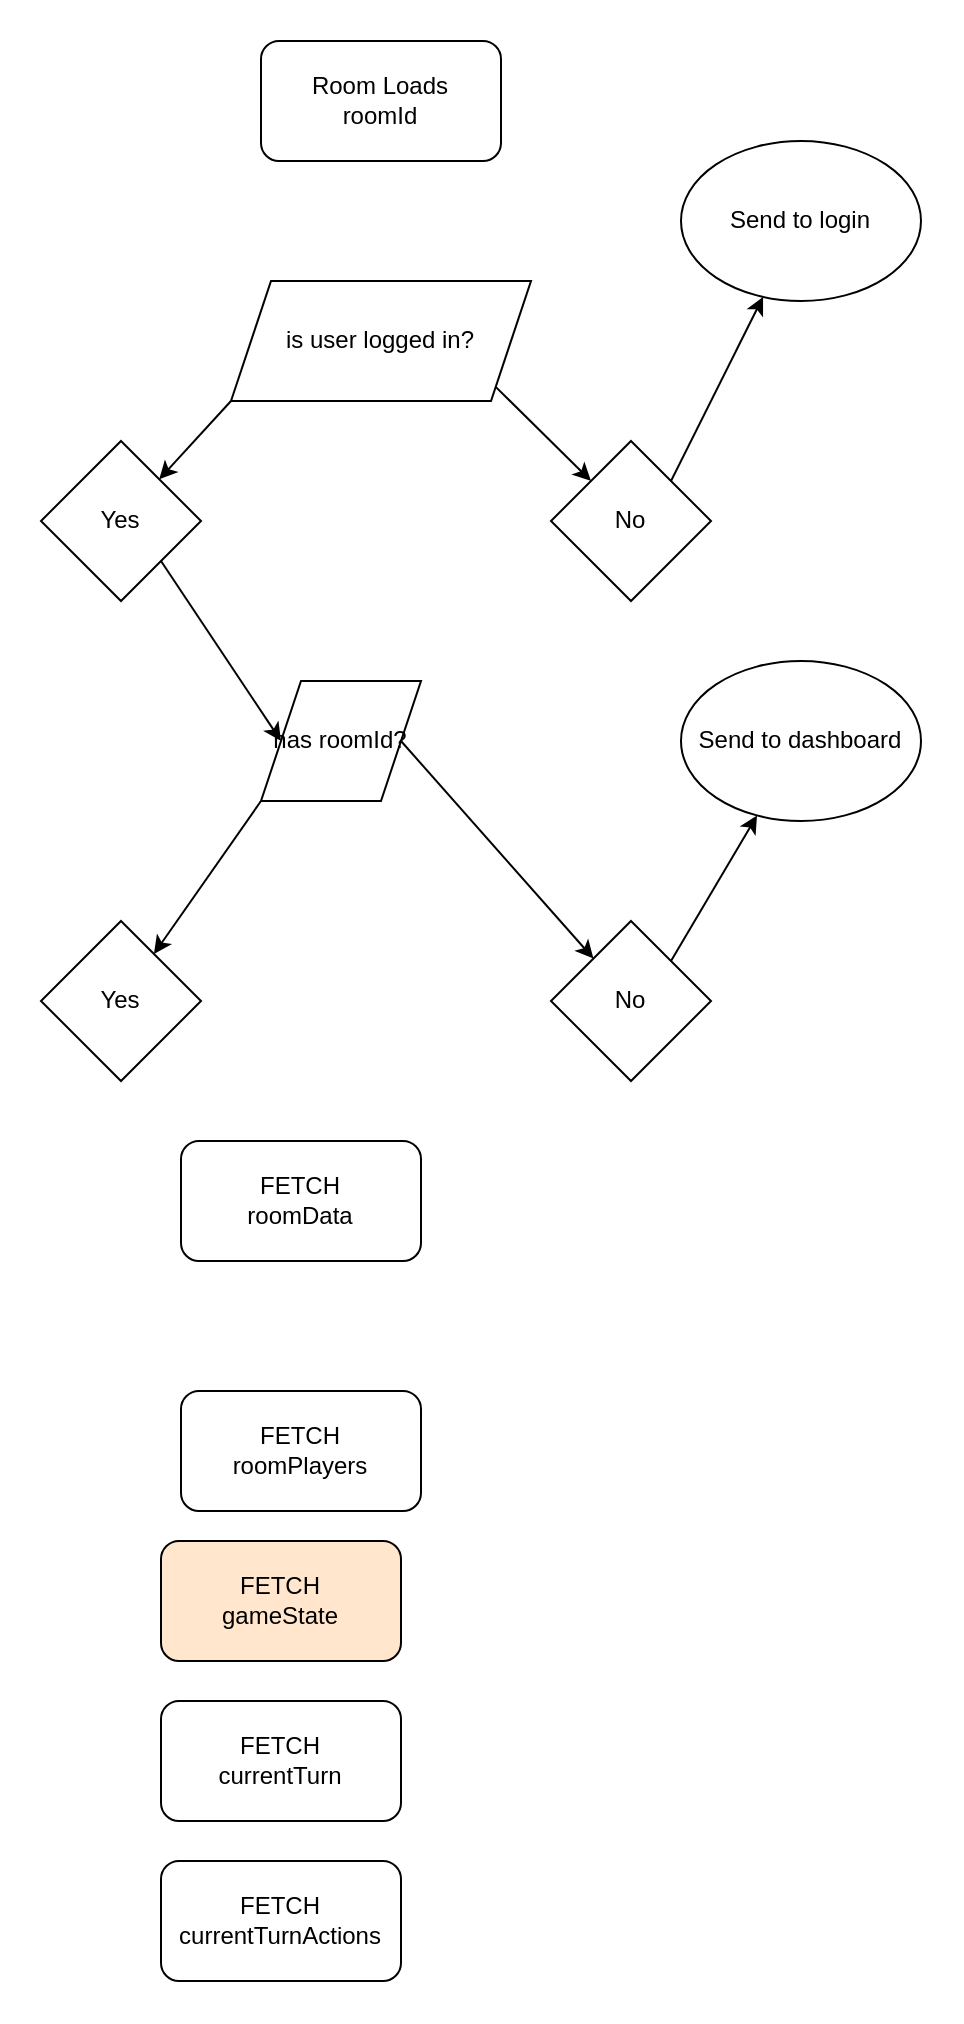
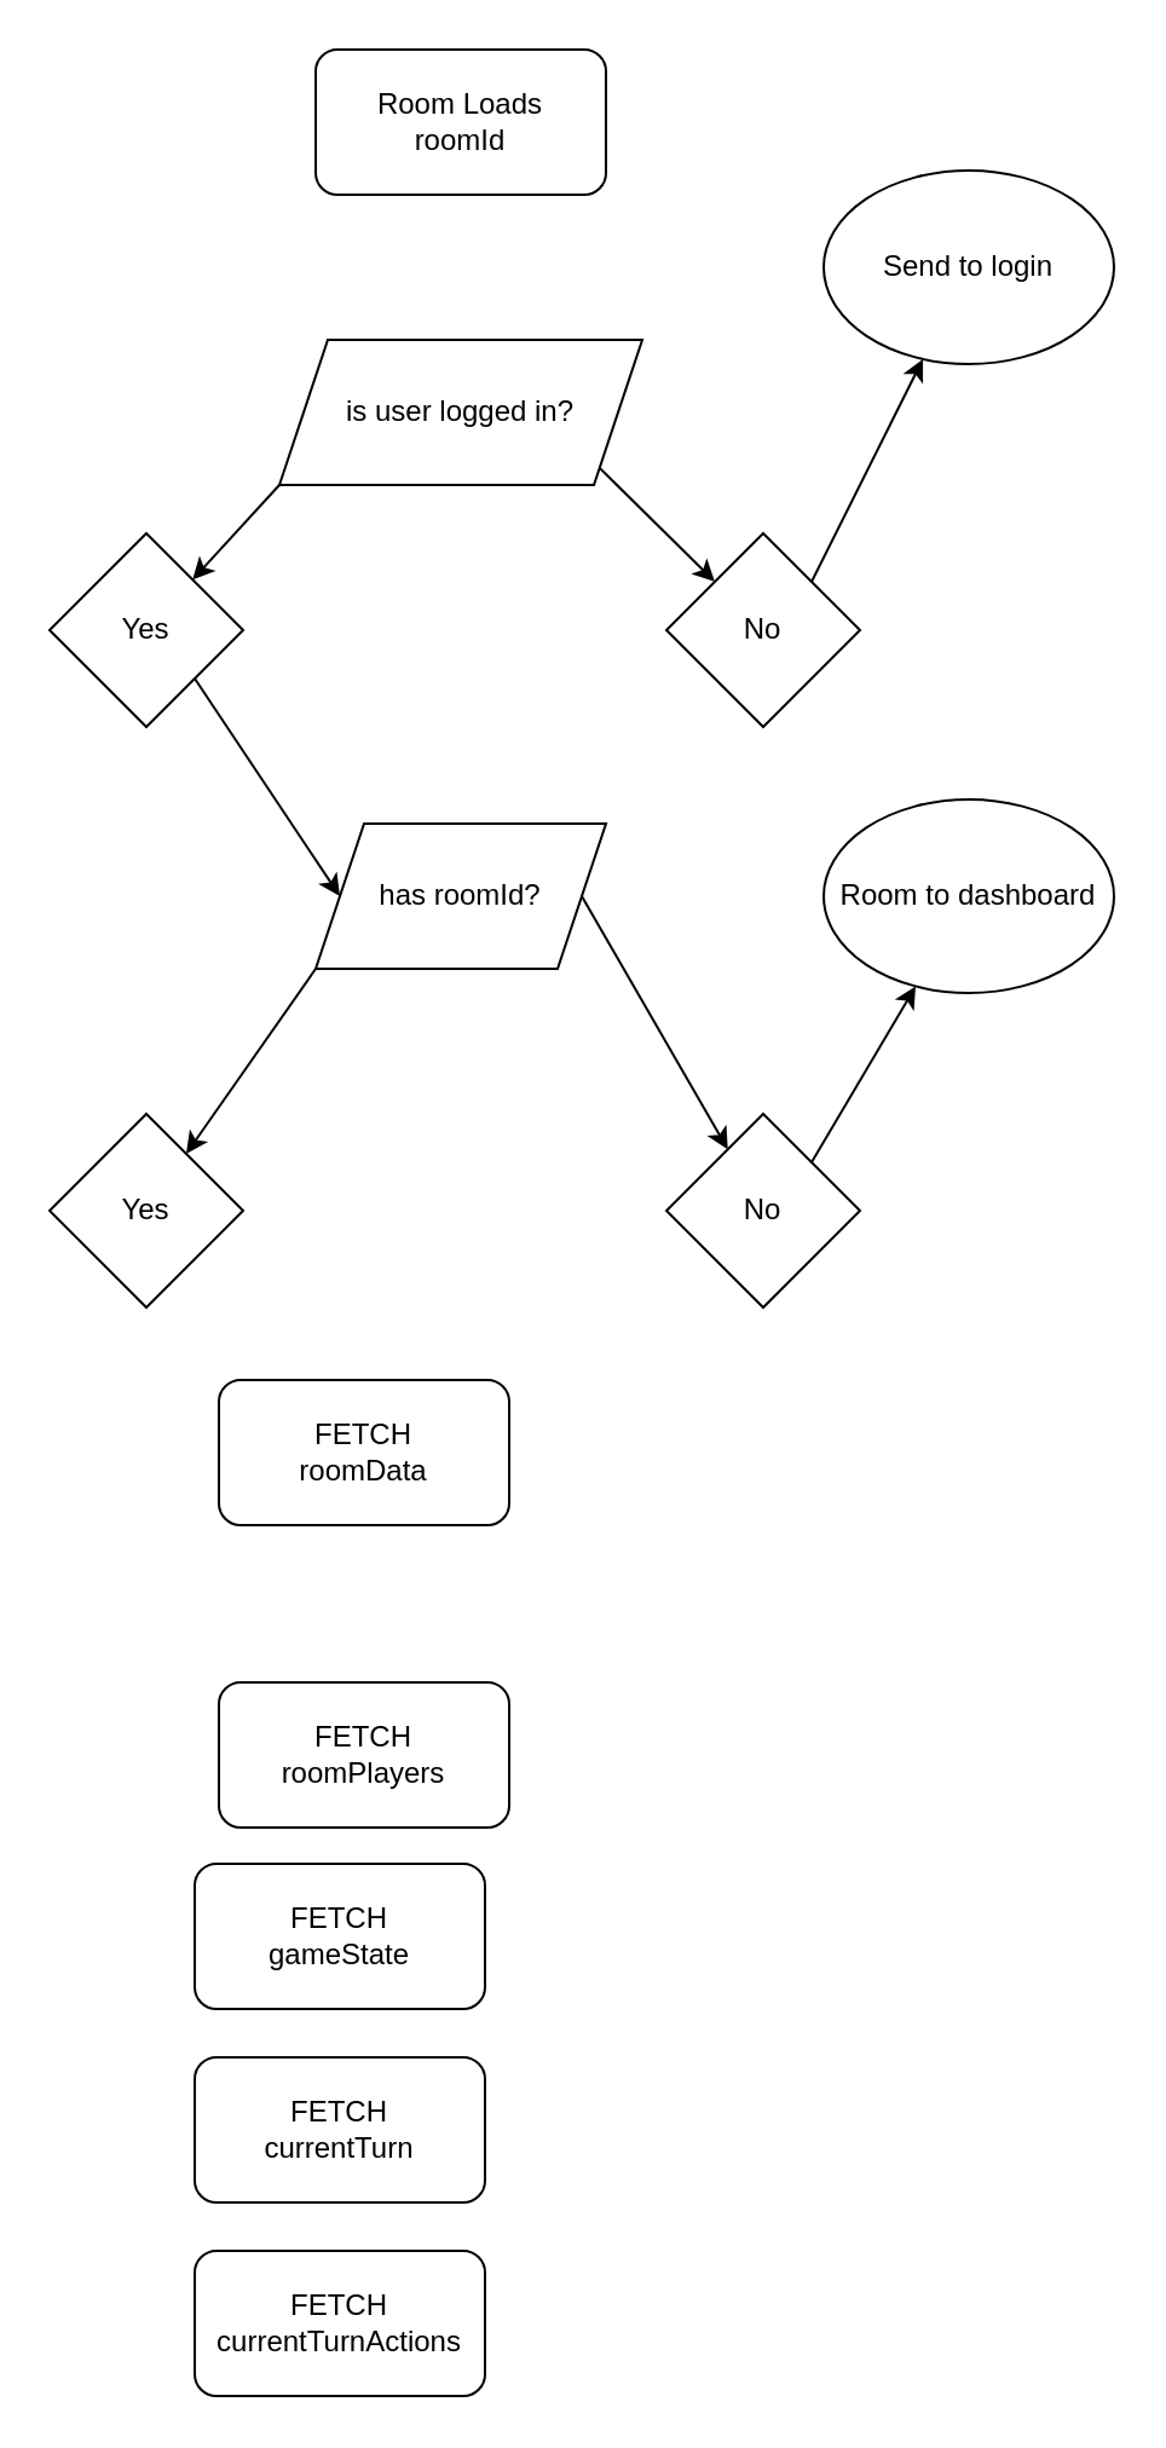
  <mxCell id="0" />
  <mxCell id="1" parent="0" />
  <mxCell id="2" value="Room Loads&lt;br&gt;roomId" style="rounded=1;whiteSpace=wrap;html=1;" vertex="1" parent="1"><mxGeometry x="130" y="20" width="120" height="60" as="geometry" /></mxCell>
  <mxCell id="3" style="edgeStyle=none;html=1;exitX=0;exitY=1;exitDx=0;exitDy=0;" edge="1" parent="1" source="5" target="9"><mxGeometry relative="1" as="geometry" /></mxCell>
  <mxCell id="4" style="edgeStyle=none;html=1;exitX=1;exitY=1;exitDx=0;exitDy=0;entryX=0;entryY=0;entryDx=0;entryDy=0;" edge="1" parent="1" source="5" target="7"><mxGeometry relative="1" as="geometry" /></mxCell>
  <mxCell id="5" value="is user logged in?" style="shape=parallelogram;perimeter=parallelogramPerimeter;whiteSpace=wrap;html=1;fixedSize=1;" vertex="1" parent="1"><mxGeometry x="115" y="140" width="150" height="60" as="geometry" /></mxCell>
  <mxCell id="6" style="edgeStyle=none;html=1;exitX=1;exitY=0;exitDx=0;exitDy=0;" edge="1" parent="1" source="7" target="10"><mxGeometry relative="1" as="geometry" /></mxCell>
  <mxCell id="7" value="No" style="rhombus;whiteSpace=wrap;html=1;" vertex="1" parent="1"><mxGeometry x="275" y="220" width="80" height="80" as="geometry" /></mxCell>
  <mxCell id="8" style="edgeStyle=none;html=1;exitX=1;exitY=1;exitDx=0;exitDy=0;entryX=0;entryY=0.5;entryDx=0;entryDy=0;" edge="1" parent="1" source="9" target="13"><mxGeometry relative="1" as="geometry" /></mxCell>
  <mxCell id="9" value="Yes" style="rhombus;whiteSpace=wrap;html=1;" vertex="1" parent="1"><mxGeometry x="20" y="220" width="80" height="80" as="geometry" /></mxCell>
  <mxCell id="10" value="Send to login" style="ellipse;whiteSpace=wrap;html=1;" vertex="1" parent="1"><mxGeometry x="340" y="70" width="120" height="80" as="geometry" /></mxCell>
  <mxCell id="11" style="edgeStyle=none;html=1;exitX=1;exitY=0.5;exitDx=0;exitDy=0;" edge="1" parent="1" source="13" target="15"><mxGeometry relative="1" as="geometry" /></mxCell>
  <mxCell id="12" style="edgeStyle=none;html=1;exitX=0;exitY=1;exitDx=0;exitDy=0;" edge="1" parent="1" source="13" target="16"><mxGeometry relative="1" as="geometry" /></mxCell>
- <mxCell id="13" value="has roomId?" style="shape=parallelogram;perimeter=parallelogramPerimeter;whiteSpace=wrap;html=1;fixedSize=1;" vertex="1" parent="1"><mxGeometry x="130" y="340" width="80" height="60" as="geometry" /></mxCell>
+ <mxCell id="13" value="has roomId?" style="shape=parallelogram;perimeter=parallelogramPerimeter;whiteSpace=wrap;html=1;fixedSize=1;" vertex="1" parent="1"><mxGeometry x="130" y="340" width="120" height="60" as="geometry" /></mxCell>
  <mxCell id="14" style="edgeStyle=none;html=1;exitX=1;exitY=0;exitDx=0;exitDy=0;" edge="1" parent="1" source="15" target="17"><mxGeometry relative="1" as="geometry" /></mxCell>
  <mxCell id="15" value="No" style="rhombus;whiteSpace=wrap;html=1;" vertex="1" parent="1"><mxGeometry x="275" y="460" width="80" height="80" as="geometry" /></mxCell>
  <mxCell id="16" value="Yes" style="rhombus;whiteSpace=wrap;html=1;" vertex="1" parent="1"><mxGeometry x="20" y="460" width="80" height="80" as="geometry" /></mxCell>
- <mxCell id="17" value="Send to dashboard" style="ellipse;whiteSpace=wrap;html=1;" vertex="1" parent="1"><mxGeometry x="340" y="330" width="120" height="80" as="geometry" /></mxCell>
+ <mxCell id="17" value="Room to dashboard" style="ellipse;whiteSpace=wrap;html=1;" vertex="1" parent="1"><mxGeometry x="340" y="330" width="120" height="80" as="geometry" /></mxCell>
  <mxCell id="18" value="FETCH&lt;br&gt;roomData" style="rounded=1;whiteSpace=wrap;html=1;" vertex="1" parent="1"><mxGeometry x="90" y="570" width="120" height="60" as="geometry" /></mxCell>
  <mxCell id="19" value="FETCH&lt;br&gt;currentTurn" style="rounded=1;whiteSpace=wrap;html=1;" vertex="1" parent="1"><mxGeometry x="80" y="850" width="120" height="60" as="geometry" /></mxCell>
- <mxCell id="20" value="FETCH&lt;br&gt;gameState" style="rounded=1;whiteSpace=wrap;html=1;fillColor=#ffe6cc;" vertex="1" parent="1"><mxGeometry x="80" y="770" width="120" height="60" as="geometry" /></mxCell>
+ <mxCell id="20" value="FETCH&lt;br&gt;gameState" style="rounded=1;whiteSpace=wrap;html=1;" vertex="1" parent="1"><mxGeometry x="80" y="770" width="120" height="60" as="geometry" /></mxCell>
  <mxCell id="21" value="FETCH&lt;br&gt;roomPlayers" style="rounded=1;whiteSpace=wrap;html=1;" vertex="1" parent="1"><mxGeometry x="90" y="695" width="120" height="60" as="geometry" /></mxCell>
  <mxCell id="22" value="FETCH&lt;br&gt;currentTurnActions" style="rounded=1;whiteSpace=wrap;html=1;" vertex="1" parent="1"><mxGeometry x="80" y="930" width="120" height="60" as="geometry" /></mxCell>
